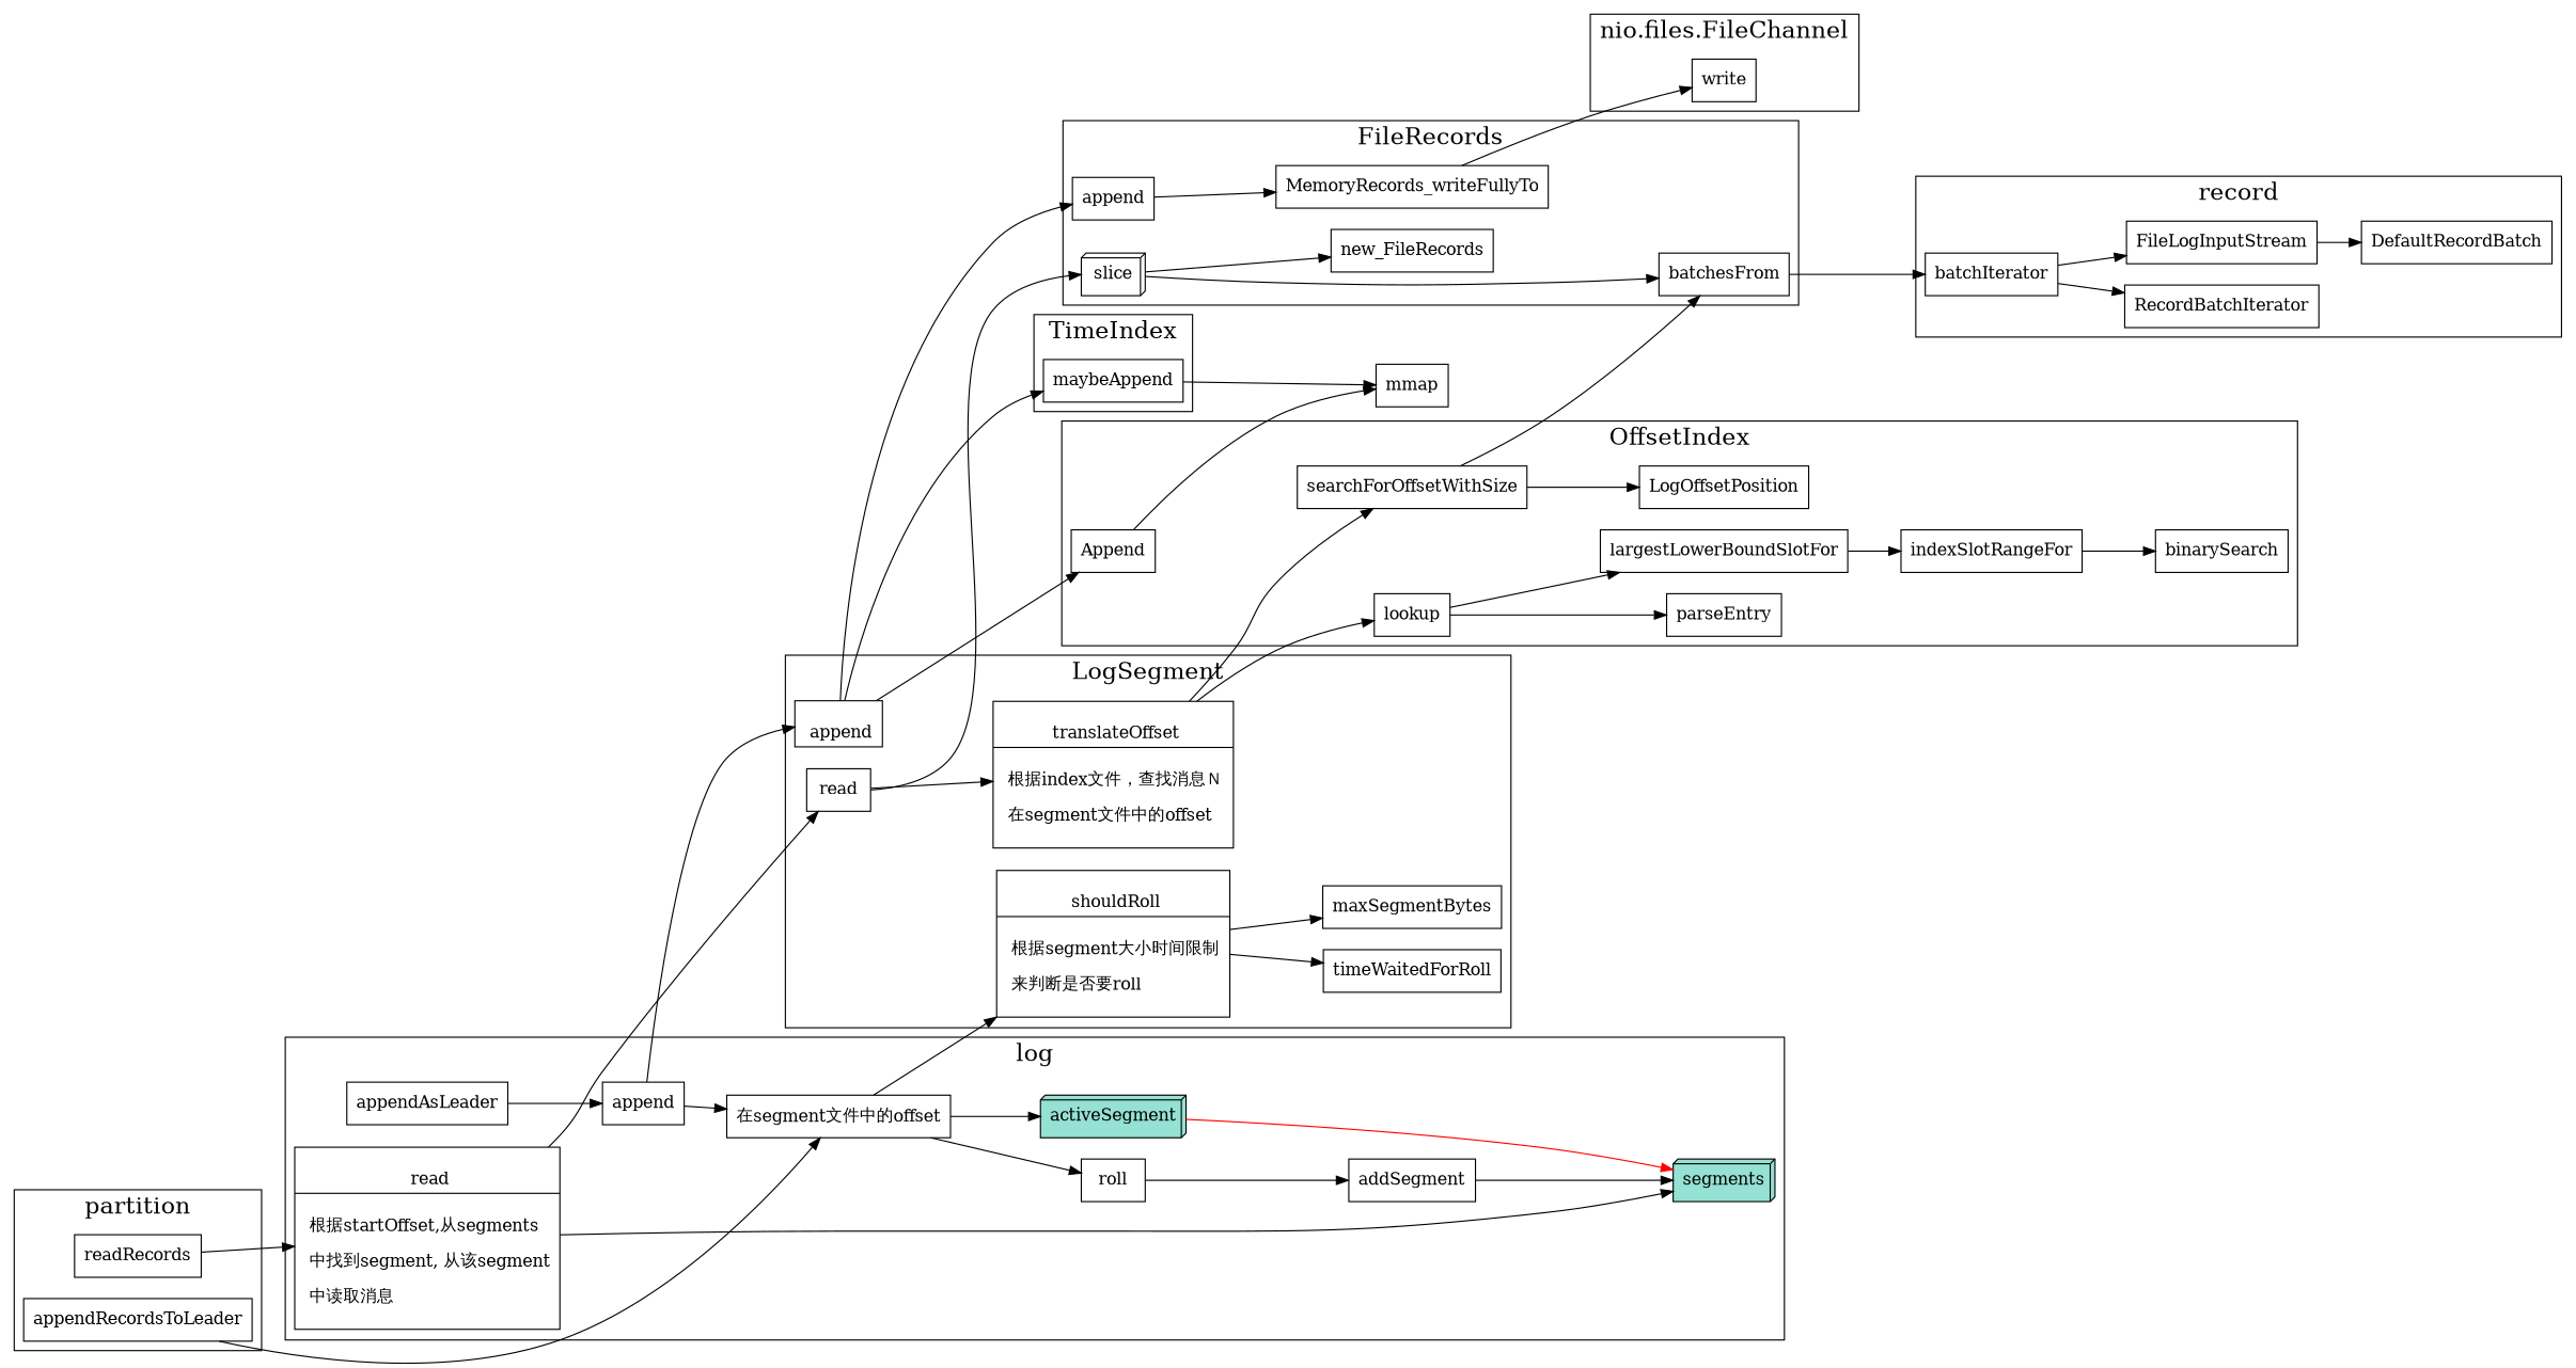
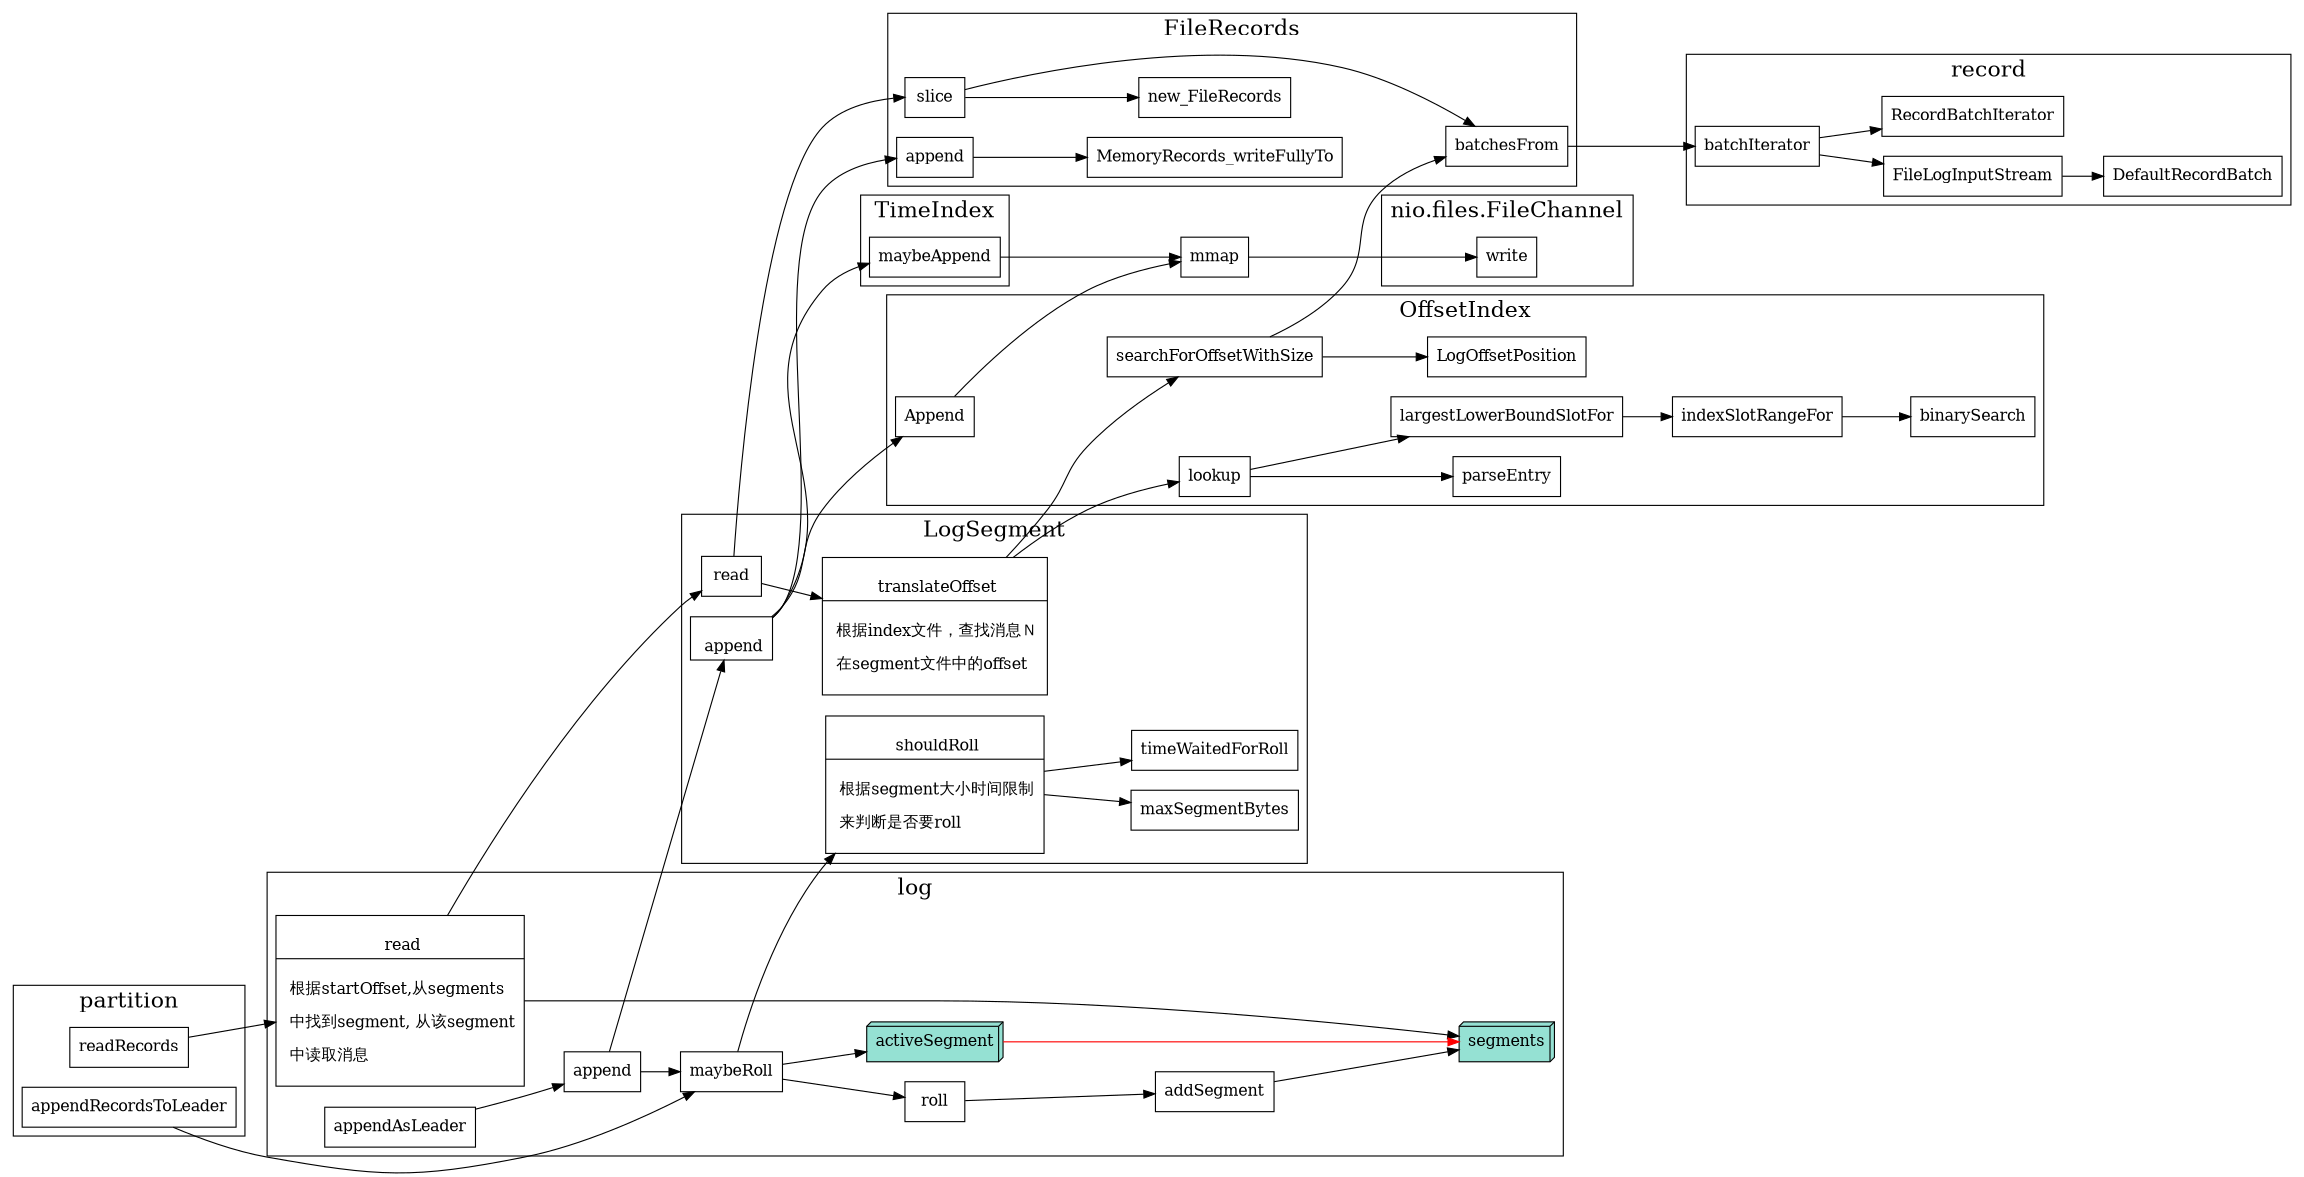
  digraph {
    newrank=true
    rankdir=LR
    node [shape=box]
    n1 [label=maybeAppend]
    n2 [label=Append]
    n3 [label=write]
    n4 [label="{{\n        read|\n          根据startOffset,从segments\l \n          中找到segment, 从该segment\l \n          中读取消息\l\n      }}" shape=record]
    appendAsLeader
    n6 [fillcolor="#95e1d3" label=segments shape=box3d style=filled]
    append
-   maybeRoll [label="在segment文件中的offset"]
+   maybeRoll
    n9 [fillcolor="#95e1d3" label=activeSegment shape=box3d style=filled]
    roll
    addSegment
    batchIterator
    FileLogInputStream
    RecordBatchIterator
    DefaultRecordBatch
    n16 [label=append]
    MemoryRecords_writeFullyTo
-   n18 [label=slice shape=box3d]
+   n18 [label=slice]
    new_FileRecords
    batchesFrom
    n21 [label=lookup]
    largestLowerBoundSlotFor
    parseEntry
    indexSlotRangeFor
    binarySearch
    searchForOffsetWithSize
    LogOffsetPosition
    n28 [label="{{\n        append\n      }}" shape=record]
    n29 [label=read]
    n30 [label="{{\n        translateOffset|\n          根据index文件，查找消息Ｎ\l \n          在segment文件中的offset\l\n      }}" shape=record]
    n31 [label="{{\n        shouldRoll|\n          根据segment大小时间限制\l \n          来判断是否要roll\l\n      }}" shape=record]
    maxSegmentBytes
    timeWaitedForRoll
    readRecords
    appendRecordsToLeader
    mmap
    subgraph sub_1 {
      rank=same
      n1
      n2
    }
    subgraph cluster_2 {
      fontsize=20
      label="nio.files.FileChannel"
      n3
    }
    subgraph cluster_3 {
      fontsize=20
      label=log
      n6
      append
      maybeRoll
      n9
      roll
      addSegment
      subgraph sub_4 {
        fontsize=20
        label=log
        rank=same
        n4
        appendAsLeader
      }
    }
    subgraph cluster_5 {
      fontsize=20
      label=record
      batchIterator
      FileLogInputStream
      RecordBatchIterator
      DefaultRecordBatch
    }
    subgraph cluster_6 {
      fontsize=20
      label=FileRecords
      n16
      MemoryRecords_writeFullyTo
      n18
      new_FileRecords
      batchesFrom
    }
    subgraph cluster_7 {
      fontsize=20
      label=TimeIndex
      n1
    }
    subgraph cluster_8 {
      fontsize=20
      label=OffsetIndex
      n2
      n21
      largestLowerBoundSlotFor
      parseEntry
      indexSlotRangeFor
      binarySearch
      searchForOffsetWithSize
      LogOffsetPosition
    }
    subgraph cluster_9 {
      fontsize=20
      label=LogSegment
      n30
      n31
      maxSegmentBytes
      timeWaitedForRoll
      subgraph sub_10 {
        fontsize=20
        label=LogSegment
        rank=same
        n28
        n29
      }
    }
    subgraph cluster_11 {
      fontsize=20
      label=partition
      subgraph sub_12 {
        fontsize=20
        label=partition
        rank=same
        readRecords
        appendRecordsToLeader
      }
    }
    n1 -> mmap
    n2 -> mmap
    n4 -> n6
    n4 -> n29
    appendAsLeader -> append
    append -> maybeRoll
    append -> n28
    maybeRoll -> n9
    maybeRoll -> roll
    maybeRoll -> n31
    n9 -> n6 [color=red]
    roll -> addSegment
    addSegment -> n6
    batchIterator -> FileLogInputStream
    batchIterator -> RecordBatchIterator
    FileLogInputStream -> DefaultRecordBatch
    n16 -> MemoryRecords_writeFullyTo
-   MemoryRecords_writeFullyTo -> n3
+   mmap -> n3
    n18 -> new_FileRecords
    n18 -> batchesFrom
    batchesFrom -> batchIterator
    n21 -> largestLowerBoundSlotFor
    n21 -> parseEntry
    largestLowerBoundSlotFor -> indexSlotRangeFor
    indexSlotRangeFor -> binarySearch
    searchForOffsetWithSize -> batchesFrom
    searchForOffsetWithSize -> LogOffsetPosition
    n28 -> n1
    n28 -> n2
    n28 -> n16
    n29 -> n18
    n29 -> n30
    n30 -> n21
    n30 -> searchForOffsetWithSize
    n31 -> maxSegmentBytes
    n31 -> timeWaitedForRoll
    readRecords -> n4
    appendRecordsToLeader -> maybeRoll
  }
